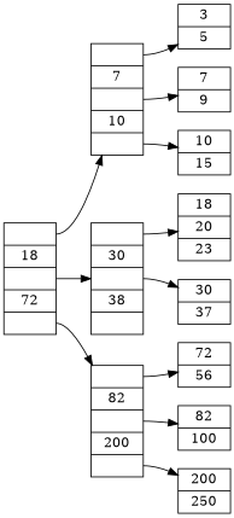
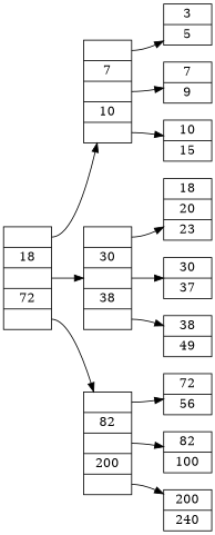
  digraph {
    rankdir=LR
    node [shape=record]
    n1 [label="<pn3>|18|<pn7>|72|<pn12>"]
    n2 [label="<pn1>|7|<pn6>|10|<pn4>"]
    n3 [label="<pn2>|30|<pn5>|38|<pn9>"]
    n4 [label="<pn10>|82|<pn11>|200|<pn13>"]
    n5 [label="3|5"]
    n6 [label="7|9"]
    n7 [label="10|15"]
    n8 [label="18|20|23"]
    n9 [label="30|37"]
+   n10 [label="38|49"]
    n11 [label="72|56"]
    n12 [label="82|100"]
-   n13 [label="200|250"]
+   n13 [label="200|240"]
    n1 -> n2 [tailport=pn3]
    n1 -> n3 [tailport=pn7]
    n1 -> n4 [tailport=pn12]
    n2 -> n5 [tailport=pn1]
    n2 -> n6 [tailport=pn6]
    n2 -> n7 [tailport=pn4]
    n3 -> n8 [tailport=pn2]
    n3 -> n9 [tailport=pn5]
+   n3 -> n10 [tailport=pn9]
    n4 -> n11 [tailport=pn10]
    n4 -> n12 [tailport=pn11]
    n4 -> n13 [tailport=pn13]
  }
